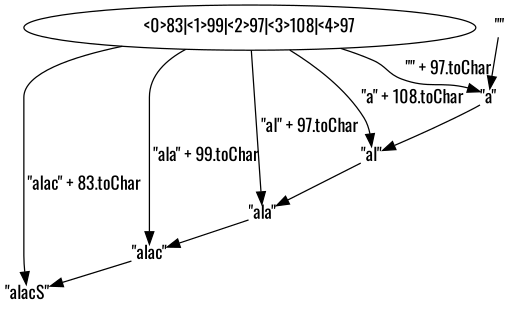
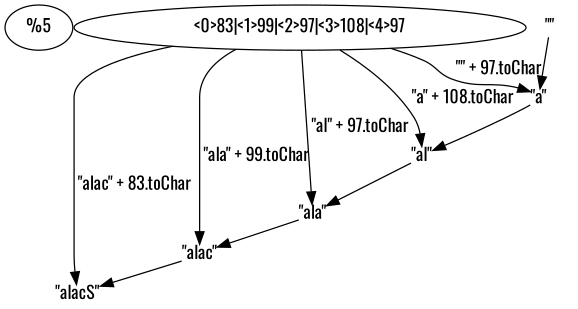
  digraph {
    nodesep=0
    ranksep=0
    fontname=Oswald
    node [fontname=Oswald margin=0 shape=none]
    edge [fontname=Oswald]
+   "%5" [margin="" shape=""]
    n2 [label="<0>83|<1>99|<2>97|<3>108|<4>97" width=5 margin="" shape=""]
    n3 [height=0 label="\"a\"" width=0]
    n4 [height=0 label="\"al\"" width=0]
    n5 [height=0 label="\"ala\"" width=0]
    n6 [height=0 label="\"alac\"" width=0]
    n7 [height=0 label="\"alacS\"" width=0]
    n8 [height=0 label="\"\"" margin="0.2,0" width=0]
    n2 -> n3 [label=" \"\" + 97.toChar" tailport="4:s"]
    n2 -> n4 [label=" \"a\" + 108.toChar" tailport="3:s"]
    n2 -> n5 [label=" \"al\" + 97.toChar" tailport="2:s"]
    n2 -> n6 [label=" \"ala\" + 99.toChar" tailport="1:s"]
    n2 -> n7 [label=" \"alac\" + 83.toChar" tailport="0:s"]
    n3 -> n4
    n4 -> n5
    n5 -> n6
    n6 -> n7
    n8 -> n3
  }
